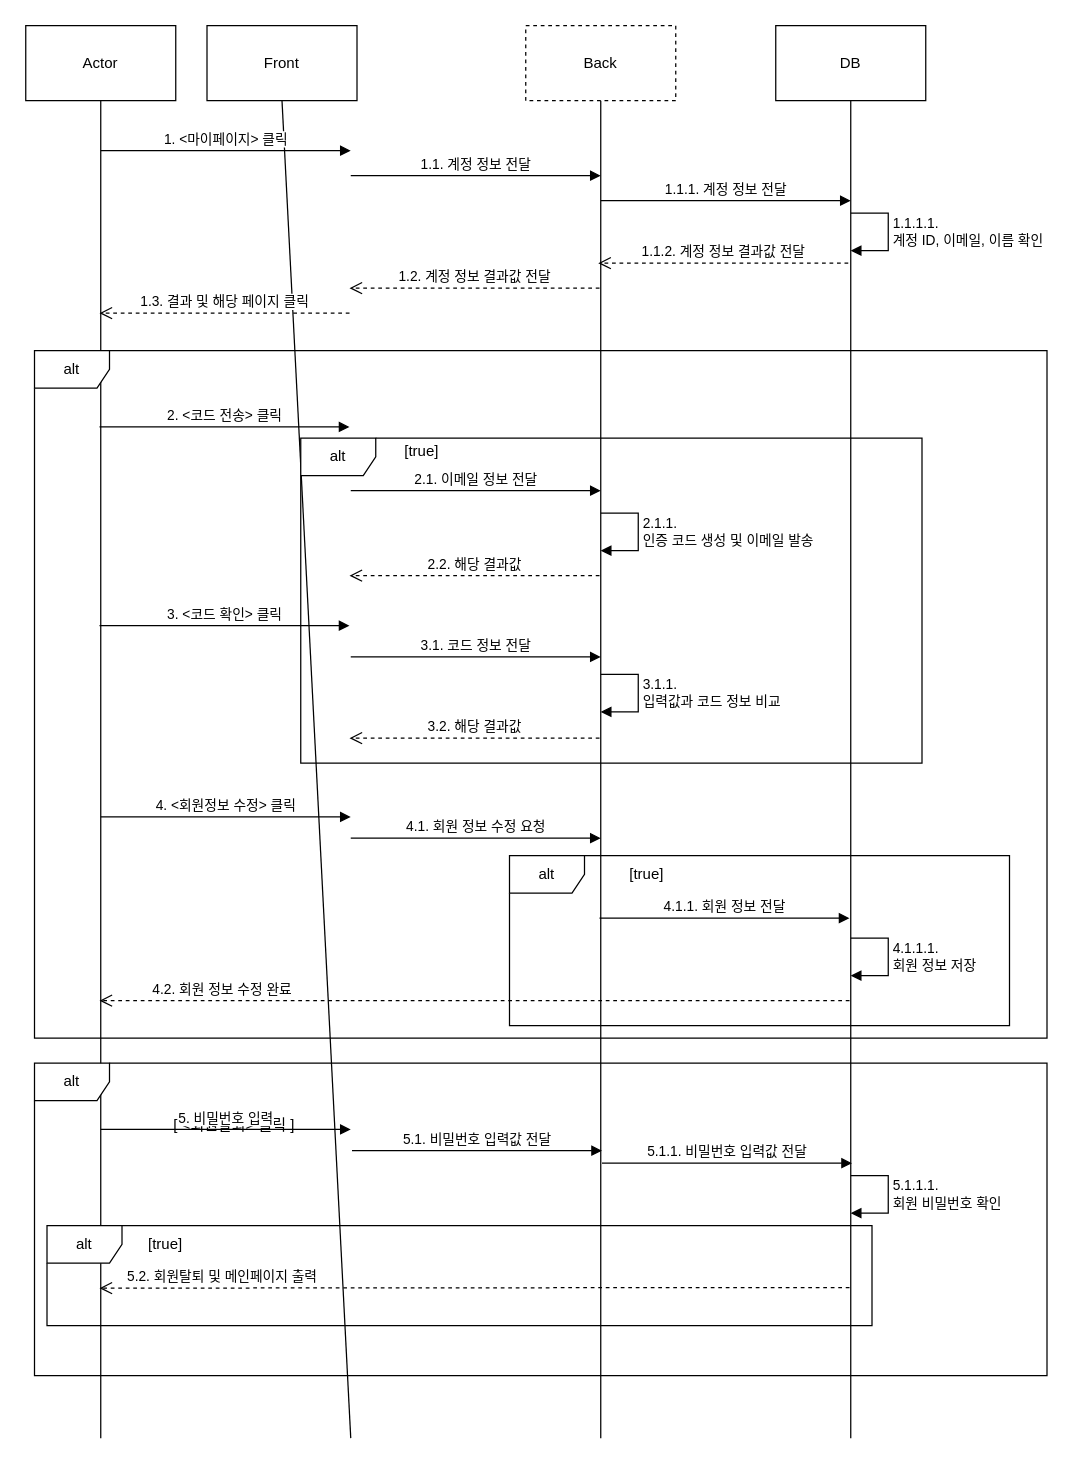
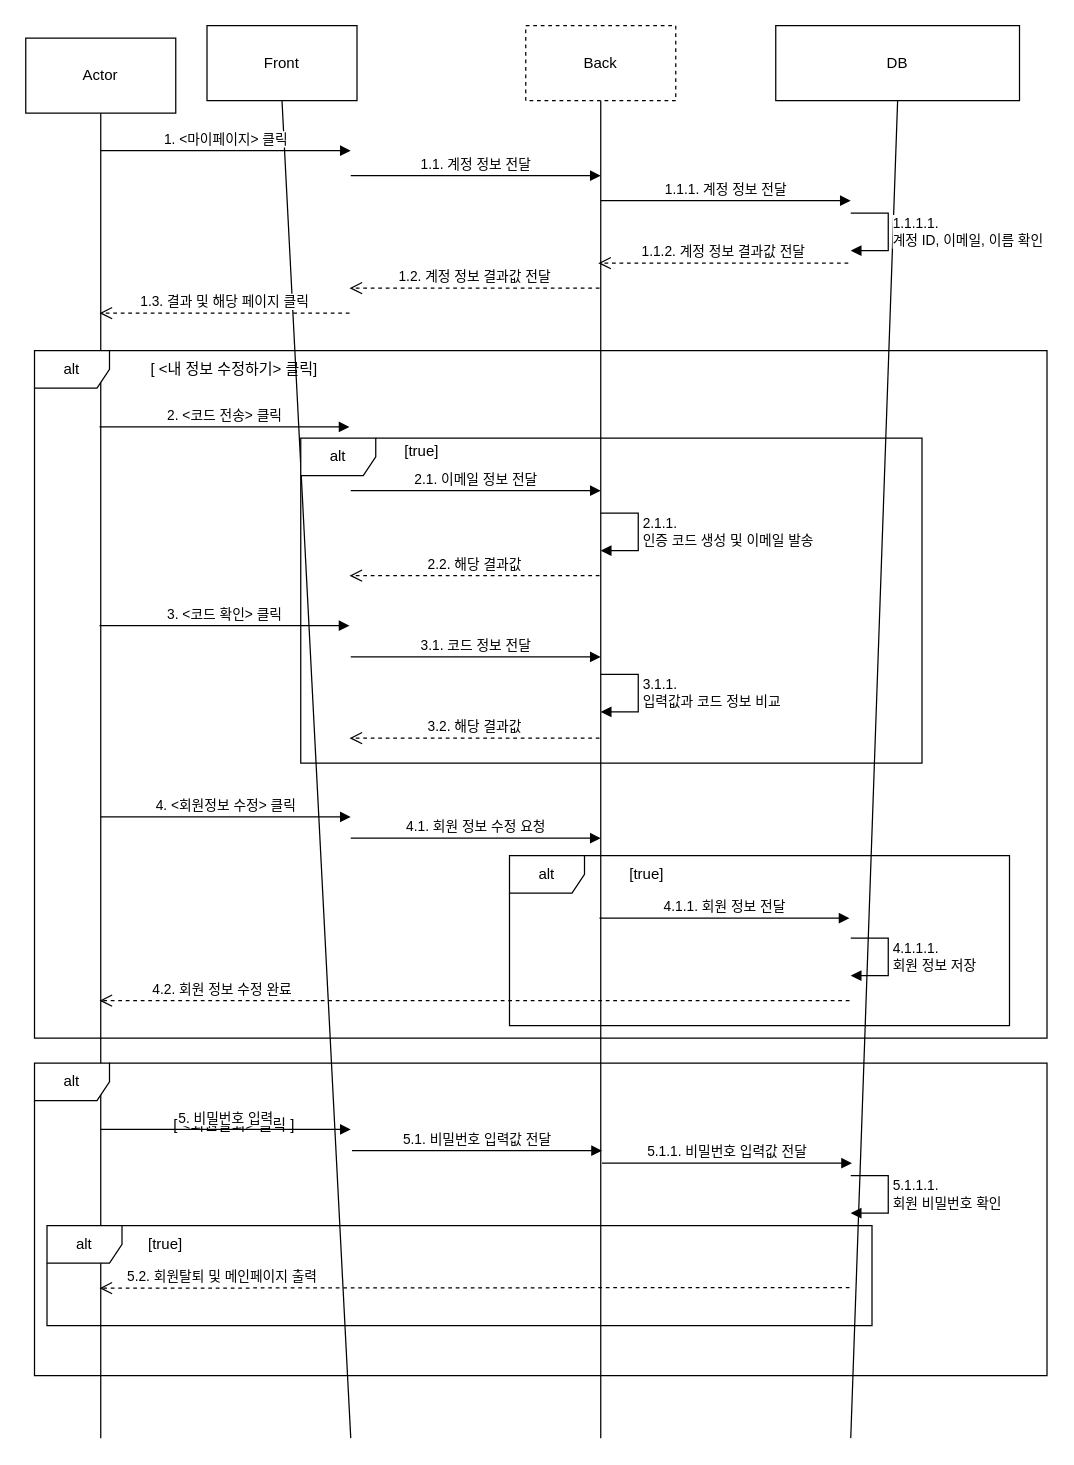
  <mxCell id="0" />
  <mxCell id="1" parent="0" />
- <mxCell id="2" value="Actor" style="rounded=0;whiteSpace=wrap;html=1;" vertex="1" parent="1"><mxGeometry x="20" y="20" width="120" height="60" as="geometry" /></mxCell>
+ <mxCell id="2" value="Actor" style="rounded=0;whiteSpace=wrap;html=1;" vertex="1" parent="1"><mxGeometry x="20" y="30" width="120" height="60" as="geometry" /></mxCell>
  <mxCell id="3" value="Front" style="rounded=0;whiteSpace=wrap;html=1;" vertex="1" parent="1"><mxGeometry x="165" y="20" width="120" height="60" as="geometry" /></mxCell>
  <mxCell id="4" value="Back" style="rounded=0;whiteSpace=wrap;html=1;dashed=1;" vertex="1" parent="1"><mxGeometry x="420" y="20" width="120" height="60" as="geometry" /></mxCell>
- <mxCell id="5" value="DB" style="rounded=0;whiteSpace=wrap;html=1;" vertex="1" parent="1"><mxGeometry x="620" y="20" width="120" height="60" as="geometry" /></mxCell>
+ <mxCell id="5" value="DB" style="rounded=0;whiteSpace=wrap;html=1;" vertex="1" parent="1"><mxGeometry x="620" y="20" width="195" height="60" as="geometry" /></mxCell>
  <mxCell id="6" value="" style="endArrow=none;html=1;rounded=0;entryX=0.5;entryY=1;entryDx=0;entryDy=0;" edge="1" parent="1" target="2"><mxGeometry width="50" height="50" relative="1" as="geometry"><mxPoint x="80" y="1150" as="sourcePoint" /><mxPoint x="80" y="190" as="targetPoint" /></mxGeometry></mxCell>
  <mxCell id="7" value="" style="endArrow=none;html=1;rounded=0;entryX=0.5;entryY=1;entryDx=0;entryDy=0;" edge="1" parent="1" target="3"><mxGeometry width="50" height="50" relative="1" as="geometry"><mxPoint x="280" y="1150" as="sourcePoint" /><mxPoint x="279.5" y="190" as="targetPoint" /></mxGeometry></mxCell>
  <mxCell id="8" value="" style="endArrow=none;html=1;rounded=0;entryX=0.5;entryY=1;entryDx=0;entryDy=0;" edge="1" parent="1" target="4"><mxGeometry width="50" height="50" relative="1" as="geometry"><mxPoint x="480" y="1150" as="sourcePoint" /><mxPoint x="480" y="190" as="targetPoint" /></mxGeometry></mxCell>
  <mxCell id="9" value="" style="endArrow=none;html=1;rounded=0;entryX=0.5;entryY=1;entryDx=0;entryDy=0;" edge="1" parent="1" target="5"><mxGeometry width="50" height="50" relative="1" as="geometry"><mxPoint x="680" y="1150" as="sourcePoint" /><mxPoint x="679.5" y="190" as="targetPoint" /></mxGeometry></mxCell>
  <mxCell id="10" value="1. &amp;lt;마이페이지&amp;gt; 클릭" style="html=1;verticalAlign=bottom;endArrow=block;edgeStyle=elbowEdgeStyle;elbow=vertical;curved=0;rounded=0;" edge="1" parent="1"><mxGeometry width="80" relative="1" as="geometry"><mxPoint x="80" y="120" as="sourcePoint" /><mxPoint x="280" y="120" as="targetPoint" /></mxGeometry></mxCell>
  <mxCell id="11" value="1.1. 계정 정보 전달" style="html=1;verticalAlign=bottom;endArrow=block;edgeStyle=elbowEdgeStyle;elbow=vertical;curved=0;rounded=0;" edge="1" parent="1"><mxGeometry width="80" relative="1" as="geometry"><mxPoint x="280" y="140" as="sourcePoint" /><mxPoint x="480" y="140" as="targetPoint" /></mxGeometry></mxCell>
  <mxCell id="12" value="1.1.1. 계정 정보 전달" style="html=1;verticalAlign=bottom;endArrow=block;edgeStyle=elbowEdgeStyle;elbow=vertical;curved=0;rounded=0;" edge="1" parent="1"><mxGeometry width="80" relative="1" as="geometry"><mxPoint x="480" y="160" as="sourcePoint" /><mxPoint x="680" y="160" as="targetPoint" /></mxGeometry></mxCell>
  <mxCell id="13" value="1.1.1.1. &lt;br&gt;계정 ID, 이메일, 이름 확인" style="html=1;align=left;spacingLeft=2;endArrow=block;rounded=0;edgeStyle=orthogonalEdgeStyle;curved=0;rounded=0;" edge="1" parent="1"><mxGeometry relative="1" as="geometry"><mxPoint x="680" y="170" as="sourcePoint" /><Array as="points"><mxPoint x="710" y="200" /></Array><mxPoint x="680" y="200" as="targetPoint" /></mxGeometry></mxCell>
  <mxCell id="14" value="1.1.2. 계정 정보 결과값 전달" style="html=1;verticalAlign=bottom;endArrow=open;dashed=1;endSize=8;edgeStyle=elbowEdgeStyle;elbow=vertical;curved=0;rounded=0;" edge="1" parent="1"><mxGeometry relative="1" as="geometry"><mxPoint x="678" y="210" as="sourcePoint" /><mxPoint x="478" y="210" as="targetPoint" /></mxGeometry></mxCell>
  <mxCell id="15" value="1.2. 계정 정보 결과값 전달" style="html=1;verticalAlign=bottom;endArrow=open;dashed=1;endSize=8;edgeStyle=elbowEdgeStyle;elbow=vertical;curved=0;rounded=0;" edge="1" parent="1"><mxGeometry relative="1" as="geometry"><mxPoint x="479" y="230" as="sourcePoint" /><mxPoint x="279" y="230" as="targetPoint" /></mxGeometry></mxCell>
  <mxCell id="16" value="1.3. 결과 및 해당 페이지 클릭" style="html=1;verticalAlign=bottom;endArrow=open;dashed=1;endSize=8;edgeStyle=elbowEdgeStyle;elbow=vertical;curved=0;rounded=0;" edge="1" parent="1"><mxGeometry relative="1" as="geometry"><mxPoint x="279" y="250" as="sourcePoint" /><mxPoint x="79" y="250" as="targetPoint" /></mxGeometry></mxCell>
  <mxCell id="17" value="2. &amp;lt;코드 전송&amp;gt; 클릭" style="html=1;verticalAlign=bottom;endArrow=block;edgeStyle=elbowEdgeStyle;elbow=vertical;curved=0;rounded=0;" edge="1" parent="1"><mxGeometry width="80" relative="1" as="geometry"><mxPoint x="79" y="341" as="sourcePoint" /><mxPoint x="279" y="341" as="targetPoint" /></mxGeometry></mxCell>
  <mxCell id="18" value="alt" style="shape=umlFrame;whiteSpace=wrap;html=1;pointerEvents=0;" vertex="1" parent="1"><mxGeometry x="27" y="280" width="810" height="550" as="geometry" /></mxCell>
+ <mxCell id="19" value="[ &amp;lt;내 정보 수정하기&amp;gt; 클릭]" style="text;html=1;strokeColor=none;fillColor=none;align=center;verticalAlign=middle;whiteSpace=wrap;rounded=0;" vertex="1" parent="1"><mxGeometry x="107" y="280" width="160" height="30" as="geometry" /></mxCell>
  <mxCell id="20" value="2.1. 이메일 정보 전달" style="html=1;verticalAlign=bottom;endArrow=block;edgeStyle=elbowEdgeStyle;elbow=vertical;curved=0;rounded=0;" edge="1" parent="1"><mxGeometry width="80" relative="1" as="geometry"><mxPoint x="280" y="392" as="sourcePoint" /><mxPoint x="480" y="392" as="targetPoint" /></mxGeometry></mxCell>
  <mxCell id="21" value="alt" style="shape=umlFrame;whiteSpace=wrap;html=1;pointerEvents=0;" vertex="1" parent="1"><mxGeometry x="240" y="350" width="497" height="260" as="geometry" /></mxCell>
  <mxCell id="22" value="[true]" style="text;html=1;strokeColor=none;fillColor=none;align=center;verticalAlign=middle;whiteSpace=wrap;rounded=0;" vertex="1" parent="1"><mxGeometry x="287" y="346" width="100" height="30" as="geometry" /></mxCell>
  <mxCell id="23" value="2.1.1.&lt;br&gt;인증 코드 생성 및 이메일 발송" style="html=1;align=left;spacingLeft=2;endArrow=block;rounded=0;edgeStyle=orthogonalEdgeStyle;curved=0;rounded=0;" edge="1" parent="1"><mxGeometry relative="1" as="geometry"><mxPoint x="480" y="410" as="sourcePoint" /><Array as="points"><mxPoint x="510" y="440" /></Array><mxPoint x="480" y="440" as="targetPoint" /></mxGeometry></mxCell>
  <mxCell id="24" value="2.2. 해당 결과값" style="html=1;verticalAlign=bottom;endArrow=open;dashed=1;endSize=8;edgeStyle=elbowEdgeStyle;elbow=vertical;curved=0;rounded=0;" edge="1" parent="1"><mxGeometry relative="1" as="geometry"><mxPoint x="479" y="460" as="sourcePoint" /><mxPoint x="279" y="460" as="targetPoint" /></mxGeometry></mxCell>
  <mxCell id="25" value="3. &amp;lt;코드 확인&amp;gt; 클릭" style="html=1;verticalAlign=bottom;endArrow=block;edgeStyle=elbowEdgeStyle;elbow=vertical;curved=0;rounded=0;" edge="1" parent="1"><mxGeometry width="80" relative="1" as="geometry"><mxPoint x="79" y="500" as="sourcePoint" /><mxPoint x="279" y="500" as="targetPoint" /></mxGeometry></mxCell>
  <mxCell id="26" value="3.1. 코드 정보 전달" style="html=1;verticalAlign=bottom;endArrow=block;edgeStyle=elbowEdgeStyle;elbow=vertical;curved=0;rounded=0;" edge="1" parent="1"><mxGeometry width="80" relative="1" as="geometry"><mxPoint x="280" y="525" as="sourcePoint" /><mxPoint x="480" y="525" as="targetPoint" /></mxGeometry></mxCell>
  <mxCell id="27" value="3.1.1.&lt;br&gt;입력값과 코드 정보 비교" style="html=1;align=left;spacingLeft=2;endArrow=block;rounded=0;edgeStyle=orthogonalEdgeStyle;curved=0;rounded=0;" edge="1" parent="1"><mxGeometry relative="1" as="geometry"><mxPoint x="480" y="539" as="sourcePoint" /><Array as="points"><mxPoint x="510" y="569" /></Array><mxPoint x="480" y="569" as="targetPoint" /></mxGeometry></mxCell>
  <mxCell id="28" value="3.2. 해당 결과값" style="html=1;verticalAlign=bottom;endArrow=open;dashed=1;endSize=8;edgeStyle=elbowEdgeStyle;elbow=vertical;curved=0;rounded=0;" edge="1" parent="1"><mxGeometry relative="1" as="geometry"><mxPoint x="479" y="590" as="sourcePoint" /><mxPoint x="279" y="590" as="targetPoint" /><mxPoint as="offset" /></mxGeometry></mxCell>
  <mxCell id="29" value="4. &amp;lt;회원정보 수정&amp;gt; 클릭" style="html=1;verticalAlign=bottom;endArrow=block;edgeStyle=elbowEdgeStyle;elbow=vertical;curved=0;rounded=0;" edge="1" parent="1"><mxGeometry width="80" relative="1" as="geometry"><mxPoint x="80" y="653" as="sourcePoint" /><mxPoint x="280" y="653" as="targetPoint" /></mxGeometry></mxCell>
  <mxCell id="30" value="4.1. 회원 정보 수정 요청" style="html=1;verticalAlign=bottom;endArrow=block;edgeStyle=elbowEdgeStyle;elbow=vertical;curved=0;rounded=0;" edge="1" parent="1"><mxGeometry width="80" relative="1" as="geometry"><mxPoint x="280" y="670" as="sourcePoint" /><mxPoint x="480" y="670" as="targetPoint" /></mxGeometry></mxCell>
  <mxCell id="31" value="alt" style="shape=umlFrame;whiteSpace=wrap;html=1;pointerEvents=0;" vertex="1" parent="1"><mxGeometry x="407" y="684" width="400" height="136" as="geometry" /></mxCell>
  <mxCell id="32" value="[true]" style="text;html=1;strokeColor=none;fillColor=none;align=center;verticalAlign=middle;whiteSpace=wrap;rounded=0;" vertex="1" parent="1"><mxGeometry x="467" y="684" width="100" height="30" as="geometry" /></mxCell>
  <mxCell id="33" value="4.1.1. 회원 정보 전달" style="html=1;verticalAlign=bottom;endArrow=block;edgeStyle=elbowEdgeStyle;elbow=vertical;curved=0;rounded=0;" edge="1" parent="1"><mxGeometry width="80" relative="1" as="geometry"><mxPoint x="479" y="734" as="sourcePoint" /><mxPoint x="679" y="734" as="targetPoint" /></mxGeometry></mxCell>
  <mxCell id="34" value="4.1.1.1.&lt;br&gt;회원 정보 저장" style="html=1;align=left;spacingLeft=2;endArrow=block;rounded=0;edgeStyle=orthogonalEdgeStyle;curved=0;rounded=0;" edge="1" parent="1"><mxGeometry relative="1" as="geometry"><mxPoint x="680" y="750" as="sourcePoint" /><Array as="points"><mxPoint x="710" y="780" /></Array><mxPoint x="680" y="780" as="targetPoint" /></mxGeometry></mxCell>
  <mxCell id="35" value="4.2. 회원 정보 수정 완료" style="html=1;verticalAlign=bottom;endArrow=open;dashed=1;endSize=8;edgeStyle=elbowEdgeStyle;elbow=vertical;curved=0;rounded=0;" edge="1" parent="1"><mxGeometry x="0.673" relative="1" as="geometry"><mxPoint x="679" y="800" as="sourcePoint" /><mxPoint x="79" y="800" as="targetPoint" /><mxPoint as="offset" /></mxGeometry></mxCell>
  <mxCell id="36" value="alt" style="shape=umlFrame;whiteSpace=wrap;html=1;pointerEvents=0;" vertex="1" parent="1"><mxGeometry x="37" y="980" width="660" height="80" as="geometry" /></mxCell>
  <mxCell id="37" value="alt" style="shape=umlFrame;whiteSpace=wrap;html=1;pointerEvents=0;" vertex="1" parent="1"><mxGeometry x="27" y="850" width="810" height="250" as="geometry" /></mxCell>
  <mxCell id="38" value="[ &amp;lt;회원탈퇴&amp;gt; 클릭 ]" style="text;html=1;strokeColor=none;fillColor=none;align=center;verticalAlign=middle;whiteSpace=wrap;rounded=0;" vertex="1" parent="1"><mxGeometry x="107" y="885" width="160" height="30" as="geometry" /></mxCell>
  <mxCell id="39" value="5. 비밀번호 입력" style="html=1;verticalAlign=bottom;endArrow=block;edgeStyle=elbowEdgeStyle;elbow=vertical;curved=0;rounded=0;" edge="1" parent="1"><mxGeometry width="80" relative="1" as="geometry"><mxPoint x="80" y="903" as="sourcePoint" /><mxPoint x="280" y="903" as="targetPoint" /></mxGeometry></mxCell>
  <mxCell id="40" value="5.1. 비밀번호 입력값 전달" style="html=1;verticalAlign=bottom;endArrow=block;edgeStyle=elbowEdgeStyle;elbow=vertical;curved=0;rounded=0;" edge="1" parent="1"><mxGeometry width="80" relative="1" as="geometry"><mxPoint x="281" y="920" as="sourcePoint" /><mxPoint x="481" y="920" as="targetPoint" /></mxGeometry></mxCell>
  <mxCell id="41" value="5.1.1. 비밀번호 입력값 전달" style="html=1;verticalAlign=bottom;endArrow=block;edgeStyle=elbowEdgeStyle;elbow=vertical;curved=0;rounded=0;" edge="1" parent="1"><mxGeometry width="80" relative="1" as="geometry"><mxPoint x="481" y="930" as="sourcePoint" /><mxPoint x="681" y="930" as="targetPoint" /></mxGeometry></mxCell>
  <mxCell id="42" value="5.1.1.1.&lt;br&gt;회원 비밀번호 확인" style="html=1;align=left;spacingLeft=2;endArrow=block;rounded=0;edgeStyle=orthogonalEdgeStyle;curved=0;rounded=0;" edge="1" parent="1"><mxGeometry relative="1" as="geometry"><mxPoint x="680" y="940" as="sourcePoint" /><Array as="points"><mxPoint x="710" y="970" /></Array><mxPoint x="680" y="970" as="targetPoint" /></mxGeometry></mxCell>
  <mxCell id="43" value="[true]" style="text;html=1;strokeColor=none;fillColor=none;align=center;verticalAlign=middle;whiteSpace=wrap;rounded=0;" vertex="1" parent="1"><mxGeometry x="87" y="980" width="90" height="30" as="geometry" /></mxCell>
  <mxCell id="44" value="5.2. 회원탈퇴 및 메인페이지 출력" style="html=1;verticalAlign=bottom;endArrow=open;dashed=1;endSize=8;edgeStyle=elbowEdgeStyle;elbow=vertical;curved=0;rounded=0;" edge="1" parent="1"><mxGeometry x="0.674" relative="1" as="geometry"><mxPoint x="679" y="1029.5" as="sourcePoint" /><mxPoint x="79" y="1030" as="targetPoint" /><mxPoint as="offset" /></mxGeometry></mxCell>
